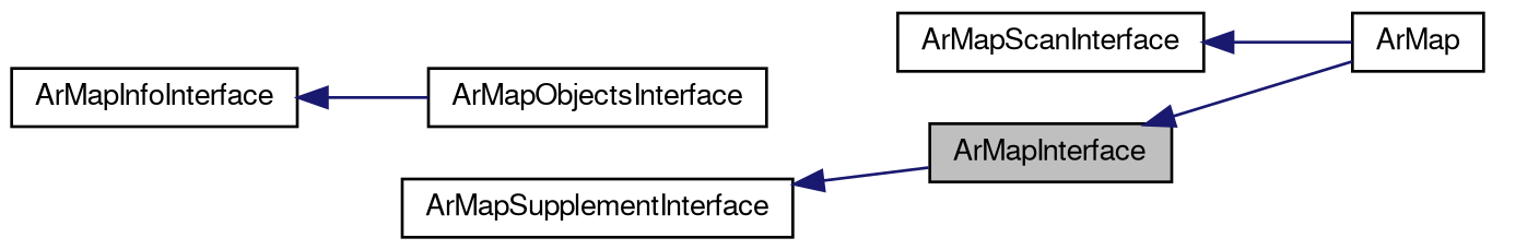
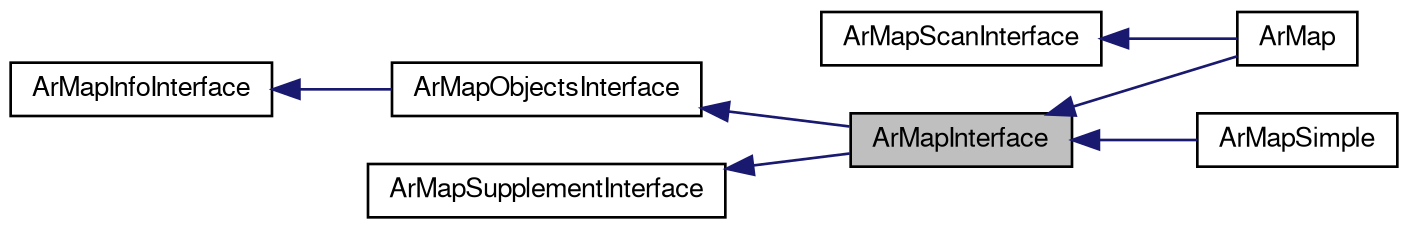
  digraph {
    rankdir=LR
    node [color=black fillcolor=white fontname=FreeSans fontsize=10 shape=record style=filled]
    edge [color=midnightblue dir=back fontname=FreeSans fontsize=10 labelfontname=FreeSans labelfontsize=10 style=solid]
    n1 [fillcolor=grey75 fontcolor=black height=0.2 label=ArMapInterface width=0.4]
    n2 [height=0.2 label=ArMap width=0.4]
+   n3 [height=0.2 label=ArMapSimple width=0.4]
    n4 [height=0.2 label=ArMapInfoInterface width=0.4]
    n5 [height=0.2 label=ArMapObjectsInterface width=0.4]
    n6 [height=0.2 label=ArMapScanInterface width=0.4]
    n7 [height=0.2 label=ArMapSupplementInterface width=0.4]
    n1 -> n2
+   n1 -> n3
    n4 -> n5
+   n5 -> n1
    n6 -> n2
    n7 -> n1
  }
